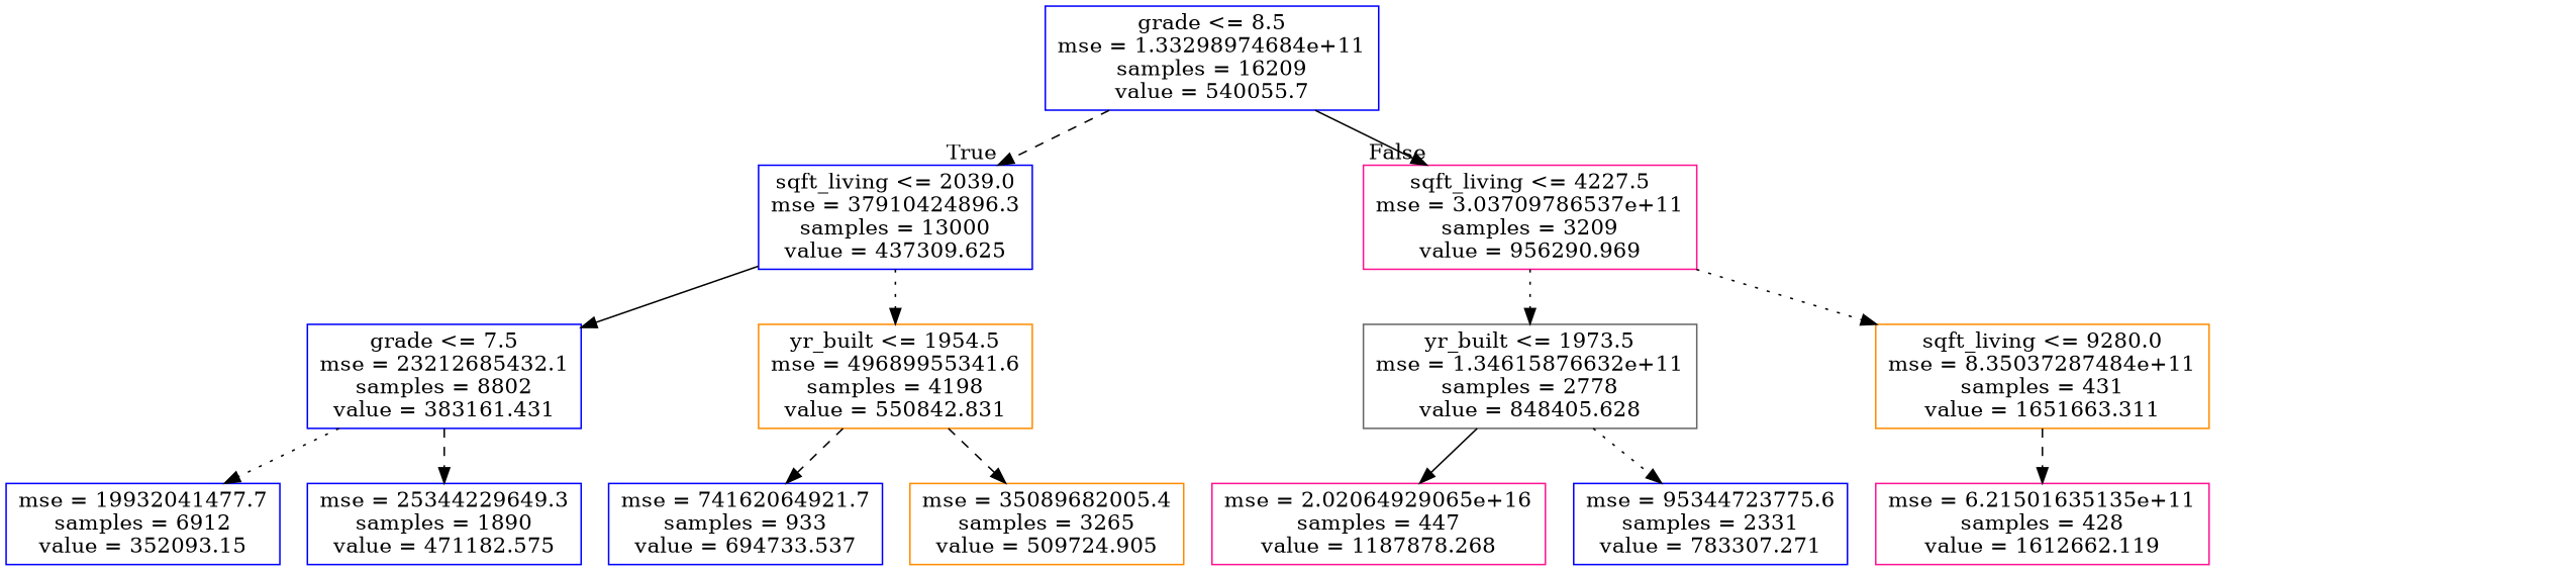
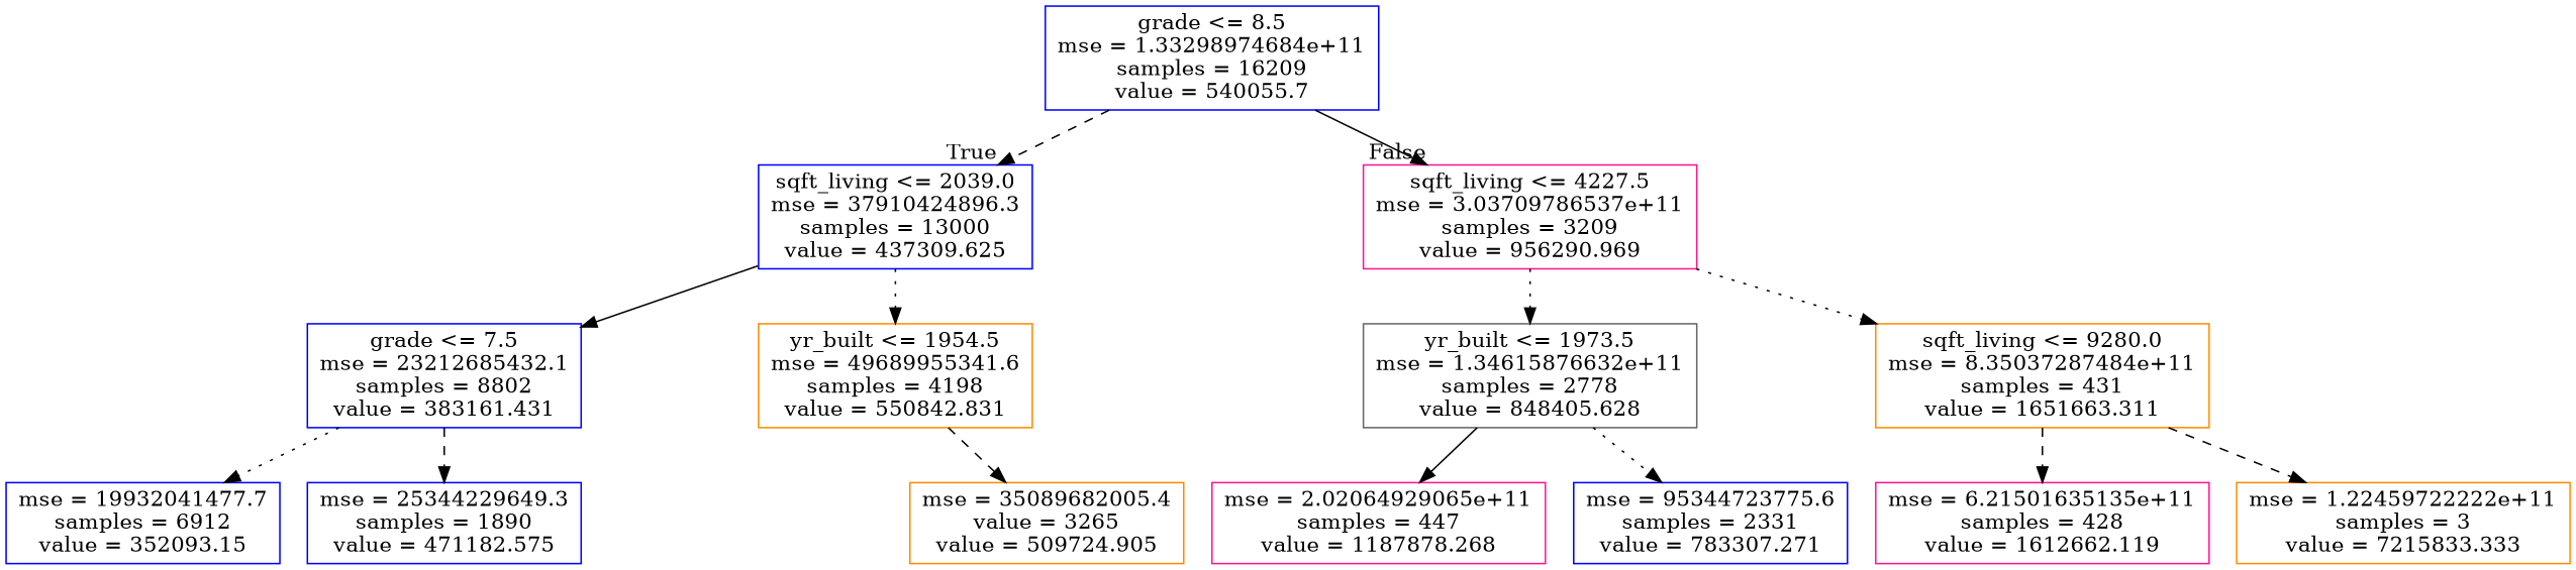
  digraph {
    node [color=blue shape=box]
    edge [style=dashed]
    n1 [label="grade <= 8.5\nmse = 1.33298974684e+11\nsamples = 16209\nvalue = 540055.7"]
    n2 [label="sqft_living <= 2039.0\nmse = 37910424896.3\nsamples = 13000\nvalue = 437309.625"]
    n3 [color=deeppink label="sqft_living <= 4227.5\nmse = 3.03709786537e+11\nsamples = 3209\nvalue = 956290.969"]
    n4 [label="grade <= 7.5\nmse = 23212685432.1\nsamples = 8802\nvalue = 383161.431"]
    n5 [color=darkorange label="yr_built <= 1954.5\nmse = 49689955341.6\nsamples = 4198\nvalue = 550842.831"]
    n6 [color=gray40 label="yr_built <= 1973.5\nmse = 1.34615876632e+11\nsamples = 2778\nvalue = 848405.628"]
    n7 [color=darkorange label="sqft_living <= 9280.0\nmse = 8.35037287484e+11\nsamples = 431\nvalue = 1651663.311"]
    n8 [label="mse = 19932041477.7\nsamples = 6912\nvalue = 352093.15"]
    n9 [label="mse = 25344229649.3\nsamples = 1890\nvalue = 471182.575"]
-   n10 [label="mse = 74162064921.7\nsamples = 933\nvalue = 694733.537"]
-   n11 [color=darkorange label="mse = 35089682005.4\nsamples = 3265\nvalue = 509724.905"]
-   n12 [color=deeppink label="mse = 2.02064929065e+16\nsamples = 447\nvalue = 1187878.268"]
+   n11 [color=darkorange label="mse = 35089682005.4\nvalue = 3265\nvalue = 509724.905"]
+   n12 [color=deeppink label="mse = 2.02064929065e+11\nsamples = 447\nvalue = 1187878.268"]
    n13 [label="mse = 95344723775.6\nsamples = 2331\nvalue = 783307.271"]
    n14 [color=deeppink label="mse = 6.21501635135e+11\nsamples = 428\nvalue = 1612662.119"]
+   n15 [color=darkorange label="mse = 1.22459722222e+11\nsamples = 3\nvalue = 7215833.333"]
    n1 -> n2 [headlabel=True labelangle=45 labeldistance=2.5]
    n1 -> n3 [headlabel=False labelangle=-45 labeldistance=2.5 style=solid]
    n2 -> n4 [style=solid]
    n2 -> n5 [style=dotted]
    n3 -> n6 [style=dotted]
    n3 -> n7 [style=dotted]
    n4 -> n8 [style=dotted]
    n4 -> n9
-   n5 -> n10
    n5 -> n11
    n6 -> n12 [style=solid]
    n6 -> n13 [style=dotted]
    n7 -> n14
+   n7 -> n15
  }
